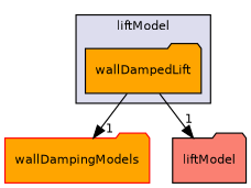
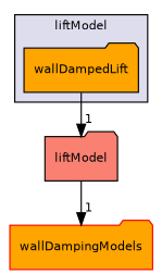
  digraph {
    compound=true
    node [fillcolor=orange fontname=Helvetica fontsize=10 shape=folder style=filled]
    edge [headlabel=1 labeldistance=1.5 labelfontname=Helvetica labelfontsize=10]
    n1 [label=wallDampedLift pencolor=black]
    n2 [color=red label=wallDampingModels]
    n3 [fillcolor=salmon label=liftModel]
    subgraph cluster_1 {
      bgcolor="#ddddee"
      fontname=Helvetica
      fontsize=10
      label=liftModel
      pencolor=black
      n1
    }
-   n1 -> n2
+   n3 -> n2
    n1 -> n3
  }
